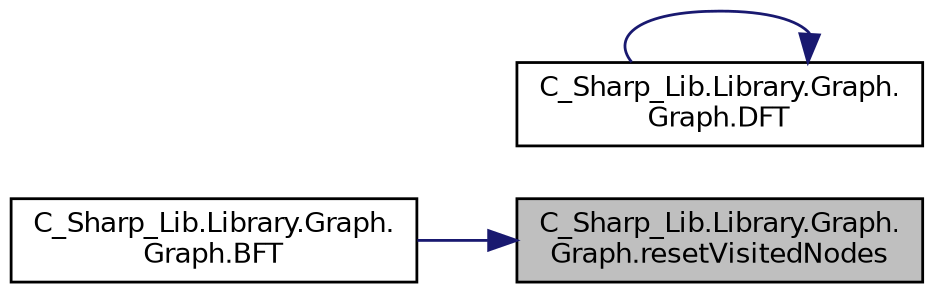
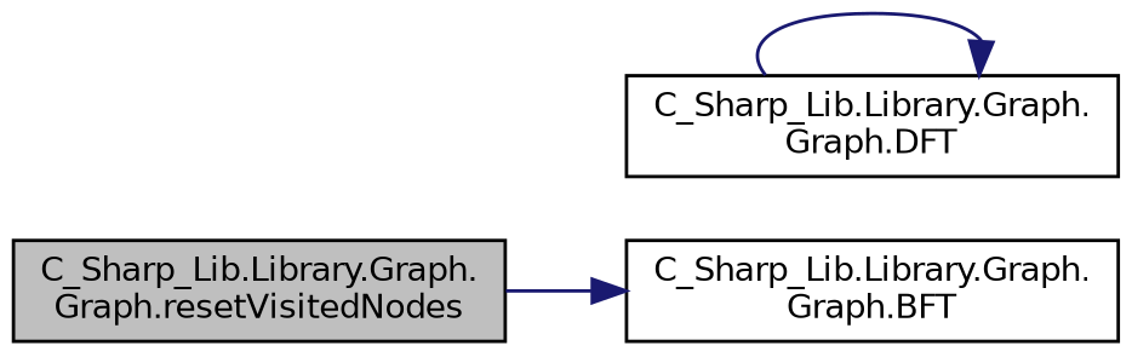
  digraph {
    rankdir=RL
    node [color=black fillcolor=white fontname=Helvetica fontsize=10 shape=record style=filled]
    edge [color=midnightblue dir=back fontname=Helvetica fontsize=10 labelfontname=Helvetica labelfontsize=10 style=solid]
    n1 [fillcolor=grey75 fontcolor=black height=0.2 label="C_Sharp_Lib.Library.Graph.\lGraph.resetVisitedNodes" width=0.4]
    n2 [height=0.2 label="C_Sharp_Lib.Library.Graph.\lGraph.BFT" width=0.4]
    n3 [height=0.2 label="C_Sharp_Lib.Library.Graph.\lGraph.DFT" width=0.4]
-   n1 -> n2
+   n2 -> n1
    n3 -> n3
  }
